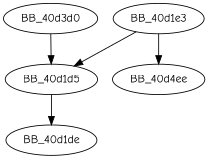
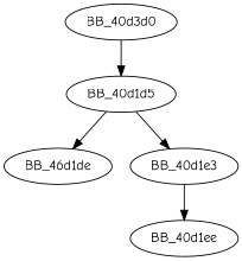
  digraph {
    fontname="Comic Neue"
    node [fontname="Comic Neue"]
    edge [fontname="Comic Neue"]
    n1 [label=BB_40d3d0]
    BB_40d1d5
-   BB_40d1de
+   BB_40d1de [label=BB_46d1de]
    BB_40d1e3
-   BB_40d1ee [label=BB_40d4ee]
+   BB_40d1ee
    n1 -> BB_40d1d5
    BB_40d1d5 -> BB_40d1de
-   BB_40d1e3 -> BB_40d1d5
+   BB_40d1d5 -> BB_40d1e3
    BB_40d1e3 -> BB_40d1ee
  }
